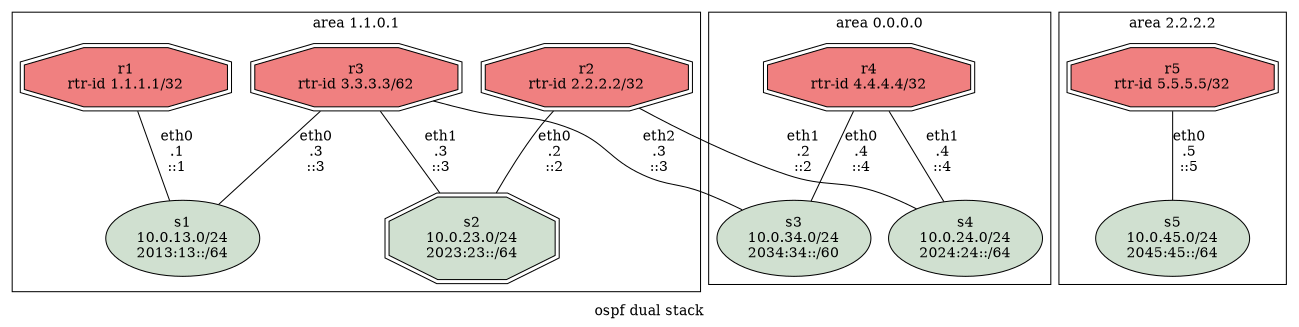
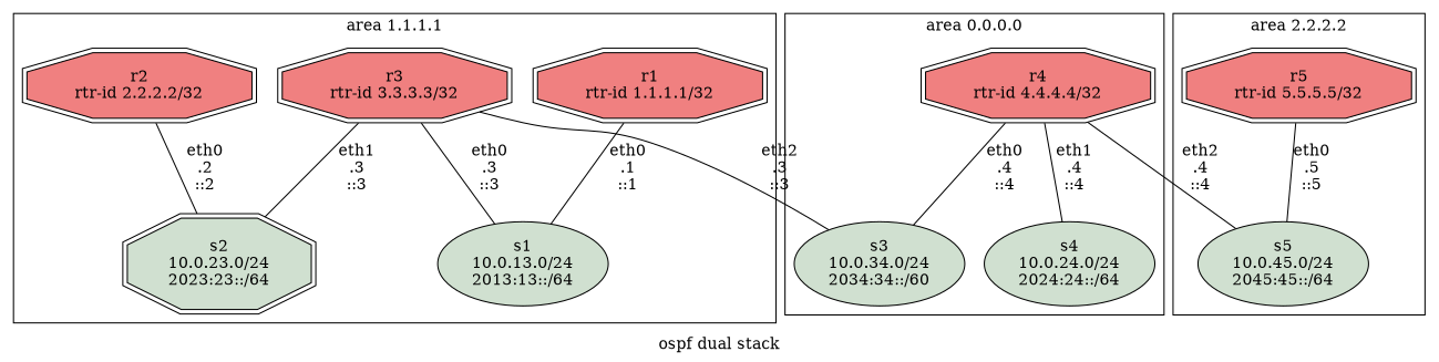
  graph {
    label="ospf dual stack"
    node [fillcolor="#f08080" shape=doubleoctagon style=filled]
    n1 [label="r1\nrtr-id 1.1.1.1/32"]
    n2 [fillcolor="#d0e0d0" label="s1\n10.0.13.0/24\n2013:13::/64" shape=oval]
    n3 [label="r2\nrtr-id 2.2.2.2/32"]
    n4 [fillcolor="#d0e0d0" label="s2\n10.0.23.0/24\n2023:23::/64"]
-   n5 [label="r3\nrtr-id 3.3.3.3/62"]
+   n5 [label="r3\nrtr-id 3.3.3.3/32"]
    n6 [fillcolor="#d0e0d0" label="s4\n10.0.24.0/24\n2024:24::/64" shape=oval]
    n7 [fillcolor="#d0e0d0" label="s3\n10.0.34.0/24\n2034:34::/60" shape=oval]
    n8 [label="r4\nrtr-id 4.4.4.4/32"]
    n9 [fillcolor="#d0e0d0" label="s5\n10.0.45.0/24\n2045:45::/64" shape=oval]
    n10 [label="r5\nrtr-id 5.5.5.5/32"]
    subgraph cluster_1 {
-     label="area 1.1.0.1"
+     label="area 1.1.1.1"
      n1
      n2
      n3
      n4
      n5
    }
    subgraph cluster_2 {
      label="area 0.0.0.0"
      n6
      n7
      n8
    }
    subgraph cluster_3 {
      label="area 2.2.2.2"
      n9
      n10
    }
    n1 -- n2 [label="eth0\n.1\n::1"]
    n3 -- n4 [label="eth0\n.2\n::2"]
-   n3 -- n6 [label="eth1\n.2\n::2"]
    n5 -- n2 [label="eth0\n.3\n::3"]
    n5 -- n4 [label="eth1\n.3\n::3"]
    n5 -- n7 [label="eth2\n.3\n::3"]
    n8 -- n6 [label="eth1\n.4\n::4"]
    n8 -- n7 [label="eth0\n.4\n::4"]
+   n8 -- n9 [label="eth2\n.4\n::4"]
    n10 -- n9 [label="eth0\n.5\n::5"]
  }
